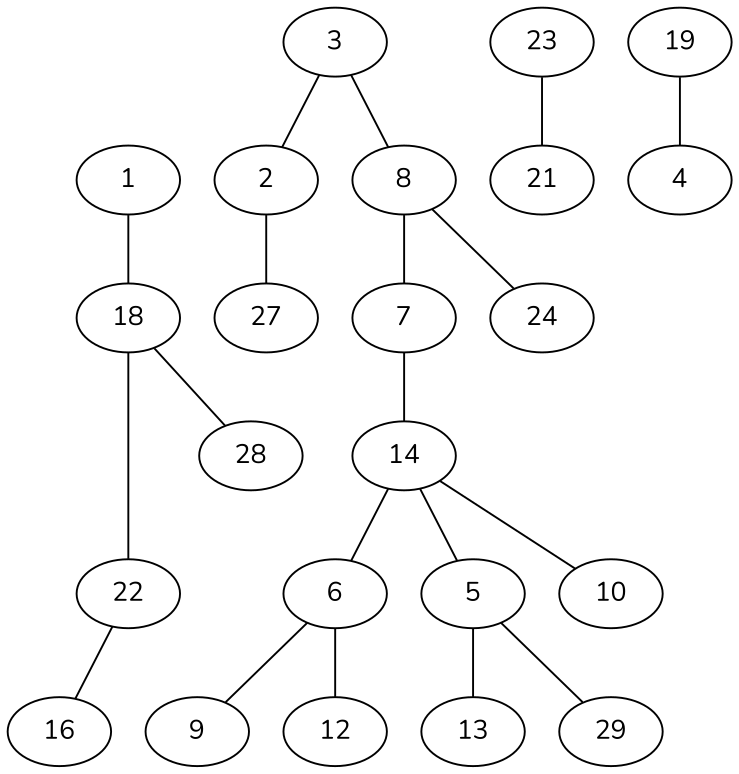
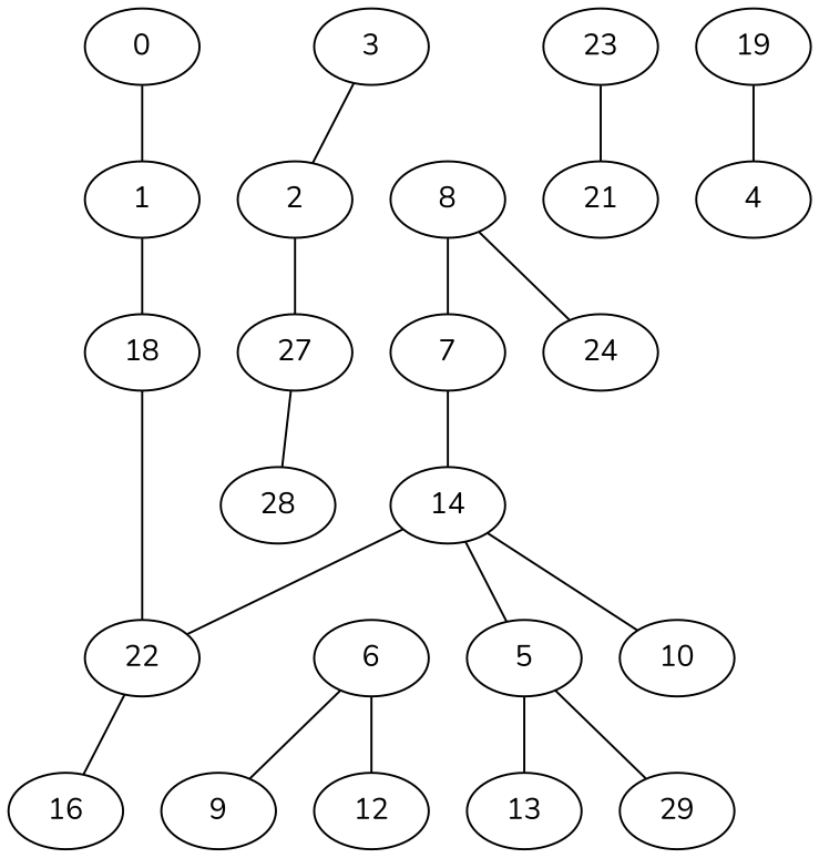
  graph {
    fontname=Nunito
    node [fontname=Nunito]
    edge [fontname=Nunito]
+   0
    1
    18
    28
    n5 [label=22]
    16
    3
    2
    8
    27
    7
    24
    14
    6
    5
    10
    9
    12
    23
    21
    13
    29
    19
    4
+   0 -- 1
    1 -- 18
-   18 -- 28
+   27 -- 28
    18 -- n5
    n5 -- 16
    3 -- 2
-   3 -- 8
    2 -- 27
    8 -- 7
    8 -- 24
    7 -- 14
-   14 -- 6
+   14 -- n5
    14 -- 5
    14 -- 10
    6 -- 9
    6 -- 12
    5 -- 13
    5 -- 29
    23 -- 21
    19 -- 4
  }
